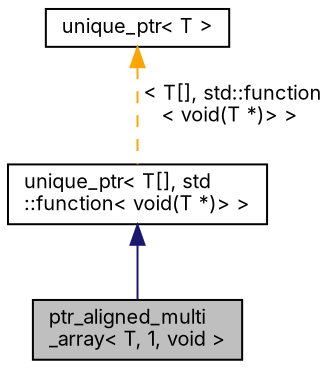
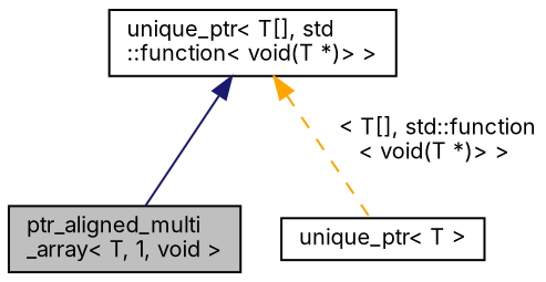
  digraph {
    fontname=Inter
    node [color=black fillcolor=white fontname=Inter fontsize=10 shape=record style=filled]
    edge [dir=back fontname=Inter fontsize=10 labelfontname=Helvetica labelfontsize=10]
    n1 [fillcolor=grey75 fontcolor=black height=0.2 label="ptr_aligned_multi\l_array\< T, 1, void \>" width=0.4]
    n2 [height=0.2 label="unique_ptr\< T[], std\l::function\< void(T *)\> \>" width=0.4]
    n3 [height=0.2 label="unique_ptr\< T \>" width=0.4]
    n2 -> n1 [color=midnightblue style=solid]
-   n3 -> n2 [color=orange label=" \< T[], std::function\l\< void(T *)\> \>" style=dashed]
+   n2 -> n3 [color=orange label=" \< T[], std::function\l\< void(T *)\> \>" style=dashed]
  }
